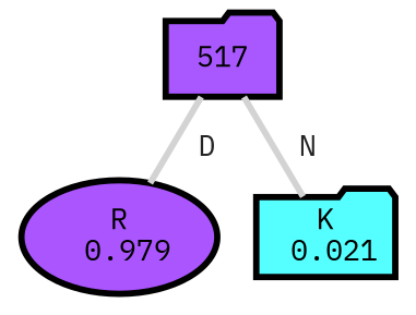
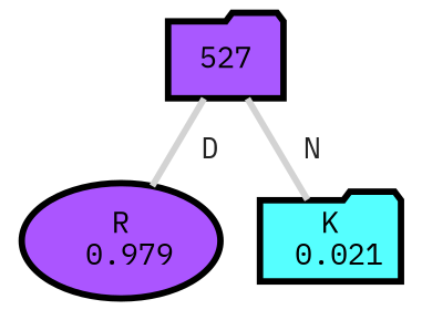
  graph {
    ranksep="0 equally"
    splines=straight
    fontname="IBM Plex Mono"
    node [color=black fontcolor=black fontname="IBM Plex Mono" penwidth=3 shape=folder style="filled, rounded"]
    edge [color=lightgray fontcolor=grey14 fontname="IBM Plex Mono" fontweight=bold penwidth=3]
    n1 [fillcolor="#ab55ff" label="R\n 0.979" shape=ellipse]
-   n2 [fillcolor="#a958ff" label=517]
+   n2 [fillcolor="#a958ff" label=527]
    n3 [fillcolor="#55ffff" label="K\n 0.021"]
    subgraph sub_1 {
      rank=same
    }
    n2 -- n1 [label=" D"]
    n2 -- n3 [label=" N"]
  }
